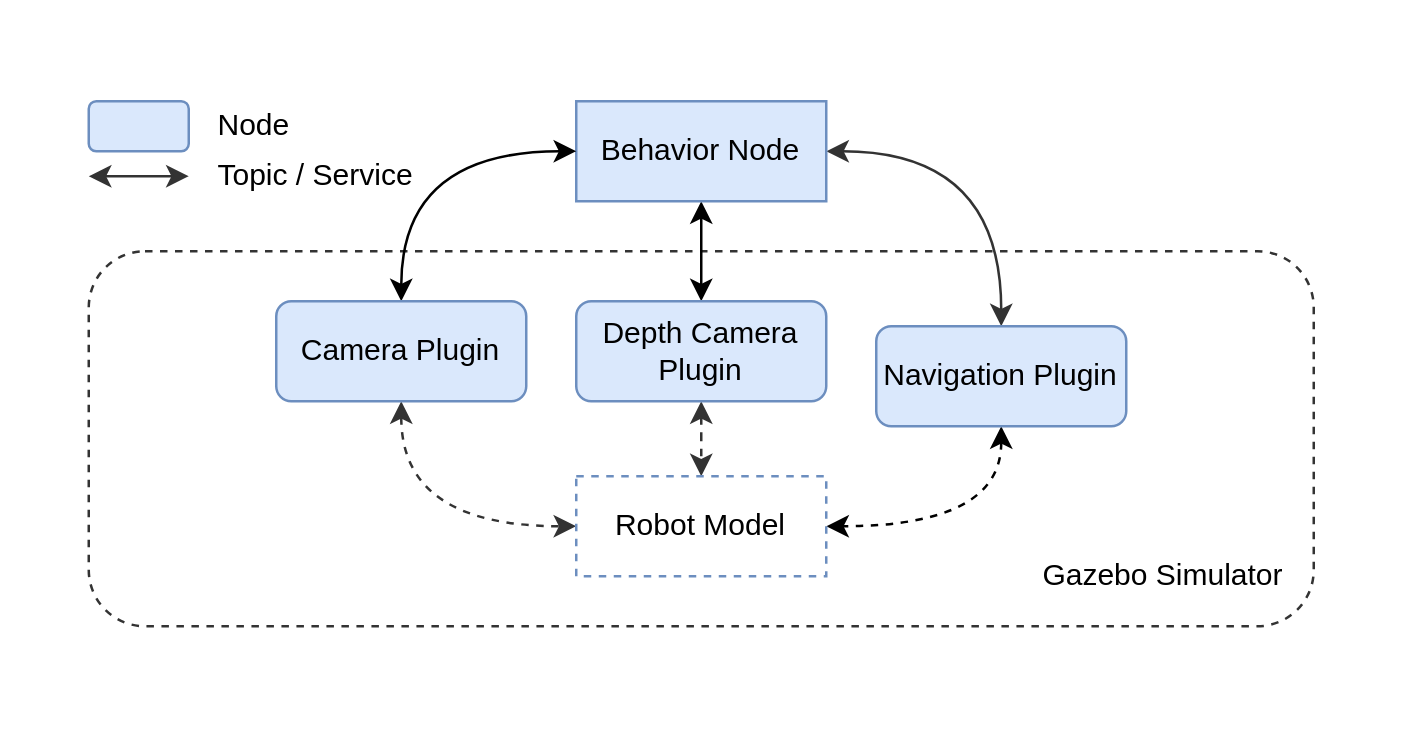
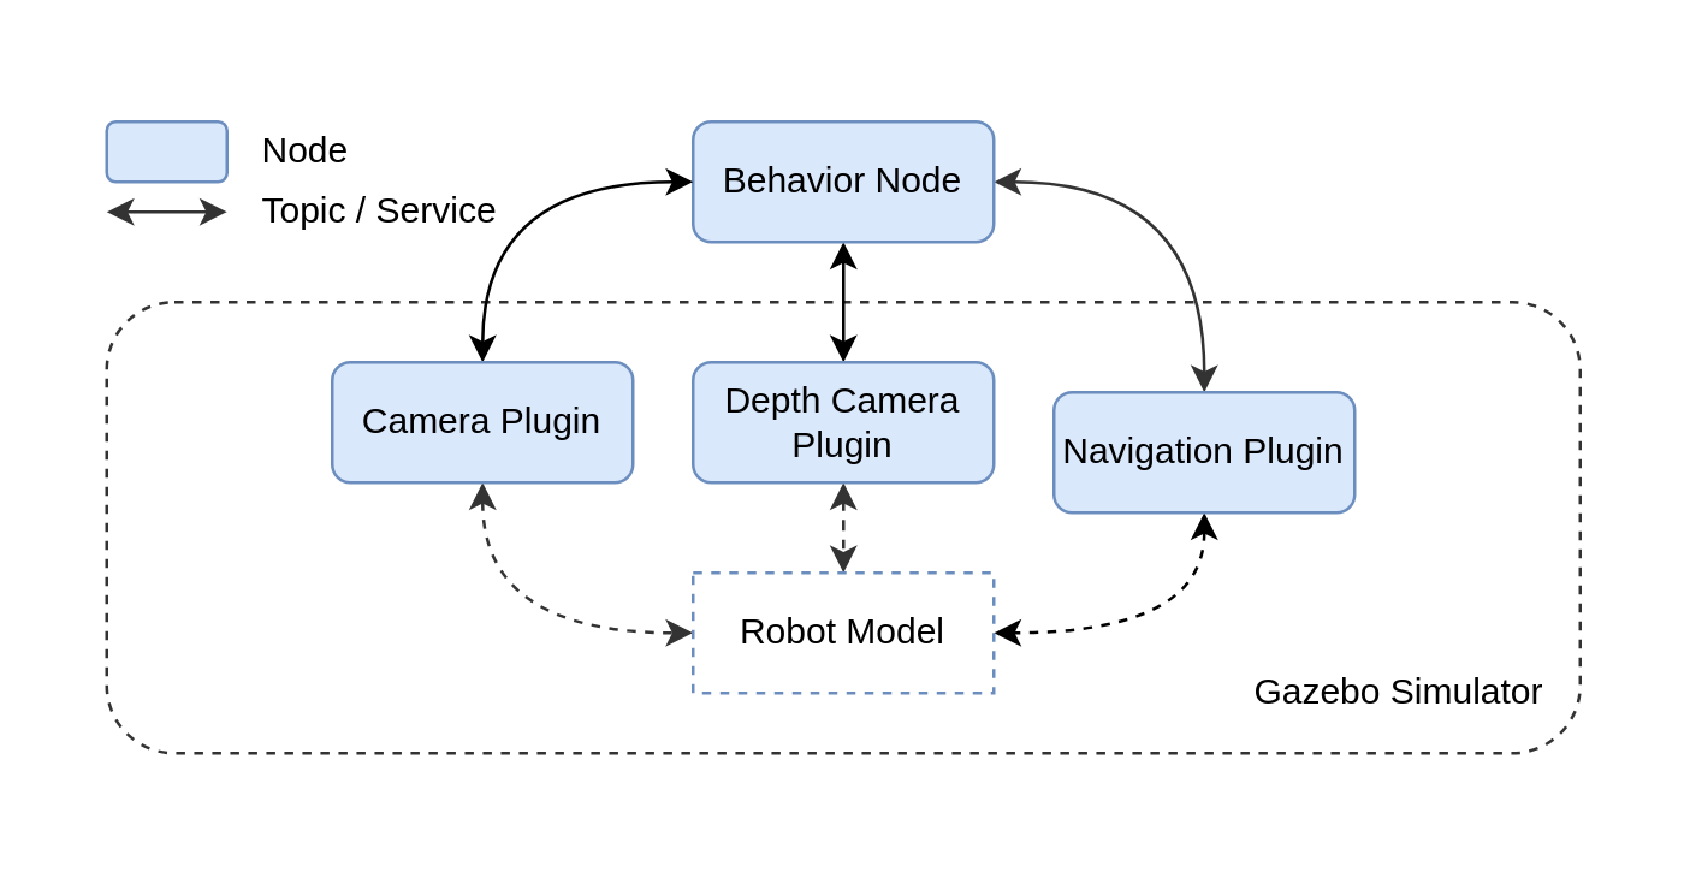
  <mxCell id="0" />
  <mxCell id="1" parent="0" />
  <mxCell id="2" value="" style="rounded=0;whiteSpace=wrap;html=1;strokeColor=none;" vertex="1" parent="1"><mxGeometry x="20" y="20" width="520" height="250" as="geometry" /></mxCell>
  <mxCell id="3" value="" style="rounded=1;whiteSpace=wrap;html=1;dashed=1;fillColor=none;strokeColor=#333333;" parent="1" vertex="1"><mxGeometry x="35" y="100" width="490" height="150" as="geometry" /></mxCell>
  <mxCell id="4" style="edgeStyle=orthogonalEdgeStyle;curved=1;rounded=0;orthogonalLoop=1;jettySize=auto;html=1;startArrow=classic;startFill=1;strokeColor=#333333;" parent="1" source="6" target="11" edge="1"><mxGeometry relative="1" as="geometry" /></mxCell>
  <mxCell id="5" style="edgeStyle=orthogonalEdgeStyle;curved=1;rounded=0;orthogonalLoop=1;jettySize=auto;html=1;entryX=0.5;entryY=0;entryDx=0;entryDy=0;startArrow=classic;startFill=1;" edge="1" parent="1" source="6" target="13"><mxGeometry relative="1" as="geometry" /></mxCell>
- <mxCell id="6" value="Behavior Node" style="whiteSpace=wrap;html=1;fillColor=#dae8fc;strokeColor=#6c8ebf;rounded=0;" parent="1" vertex="1"><mxGeometry x="230" y="40" width="100" height="40" as="geometry" /></mxCell>
+ <mxCell id="6" value="Behavior Node" style="rounded=1;whiteSpace=wrap;html=1;fillColor=#dae8fc;strokeColor=#6c8ebf;" parent="1" vertex="1"><mxGeometry x="230" y="40" width="100" height="40" as="geometry" /></mxCell>
  <mxCell id="7" style="edgeStyle=orthogonalEdgeStyle;rounded=0;orthogonalLoop=1;jettySize=auto;html=1;entryX=0;entryY=0.5;entryDx=0;entryDy=0;startArrow=classic;startFill=1;strokeColor=#333333;curved=1;dashed=1;" parent="1" source="9" target="19" edge="1"><mxGeometry relative="1" as="geometry"><Array as="points"><mxPoint x="160" y="210" /></Array></mxGeometry></mxCell>
  <mxCell id="8" style="edgeStyle=orthogonalEdgeStyle;curved=1;rounded=0;orthogonalLoop=1;jettySize=auto;html=1;entryX=0;entryY=0.5;entryDx=0;entryDy=0;startArrow=classic;startFill=1;" edge="1" parent="1" source="9" target="6"><mxGeometry relative="1" as="geometry"><Array as="points"><mxPoint x="160" y="60" /></Array></mxGeometry></mxCell>
  <mxCell id="9" value="Camera Plugin" style="rounded=1;whiteSpace=wrap;html=1;fillColor=#dae8fc;strokeColor=#6c8ebf;" parent="1" vertex="1"><mxGeometry x="110" y="120" width="100" height="40" as="geometry" /></mxCell>
  <mxCell id="10" style="edgeStyle=orthogonalEdgeStyle;rounded=0;orthogonalLoop=1;jettySize=auto;html=1;entryX=1;entryY=0.5;entryDx=0;entryDy=0;curved=1;dashed=1;startArrow=classic;startFill=1;" edge="1" parent="1" source="11" target="19"><mxGeometry relative="1" as="geometry"><Array as="points"><mxPoint x="400" y="210" /></Array></mxGeometry></mxCell>
  <mxCell id="11" value="Navigation Plugin" style="rounded=1;whiteSpace=wrap;html=1;fillColor=#dae8fc;strokeColor=#6c8ebf;" parent="1" vertex="1"><mxGeometry x="350" y="130" width="100" height="40" as="geometry" /></mxCell>
  <mxCell id="12" style="edgeStyle=orthogonalEdgeStyle;rounded=0;orthogonalLoop=1;jettySize=auto;html=1;startArrow=classic;startFill=1;strokeColor=#333333;curved=1;dashed=1;" parent="1" source="13" target="19" edge="1"><mxGeometry relative="1" as="geometry" /></mxCell>
  <mxCell id="13" value="Depth Camera Plugin" style="rounded=1;whiteSpace=wrap;html=1;fillColor=#dae8fc;strokeColor=#6c8ebf;" parent="1" vertex="1"><mxGeometry x="230" y="120" width="100" height="40" as="geometry" /></mxCell>
  <mxCell id="14" value="Gazebo Simulator" style="text;html=1;strokeColor=none;fillColor=none;align=right;verticalAlign=middle;whiteSpace=wrap;rounded=0;dashed=1;" parent="1" vertex="1"><mxGeometry x="410" y="220" width="105" height="20" as="geometry" /></mxCell>
  <mxCell id="15" value="" style="rounded=1;whiteSpace=wrap;html=1;fillColor=#dae8fc;strokeColor=#6c8ebf;" parent="1" vertex="1"><mxGeometry x="35" y="40" width="40" height="20" as="geometry" /></mxCell>
  <mxCell id="16" value="Node" style="text;html=1;strokeColor=none;fillColor=none;align=left;verticalAlign=middle;whiteSpace=wrap;rounded=0;" parent="1" vertex="1"><mxGeometry x="85" y="40" width="80" height="20" as="geometry" /></mxCell>
  <mxCell id="17" value="" style="endArrow=classic;html=1;endFill=1;startArrow=classic;startFill=1;strokeColor=#333333;" parent="1" edge="1"><mxGeometry width="50" height="50" relative="1" as="geometry"><mxPoint x="35" y="70" as="sourcePoint" /><mxPoint x="75" y="70" as="targetPoint" /></mxGeometry></mxCell>
  <mxCell id="18" value="Topic / Service" style="text;html=1;strokeColor=none;fillColor=none;align=left;verticalAlign=middle;whiteSpace=wrap;rounded=0;" parent="1" vertex="1"><mxGeometry x="85" y="60" width="130" height="20" as="geometry" /></mxCell>
  <mxCell id="19" value="Robot Model" style="whiteSpace=wrap;html=1;strokeColor=#6c8ebf;dashed=1;fillColor=none;rounded=0;" parent="1" vertex="1"><mxGeometry x="230" y="190" width="100" height="40" as="geometry" /></mxCell>
